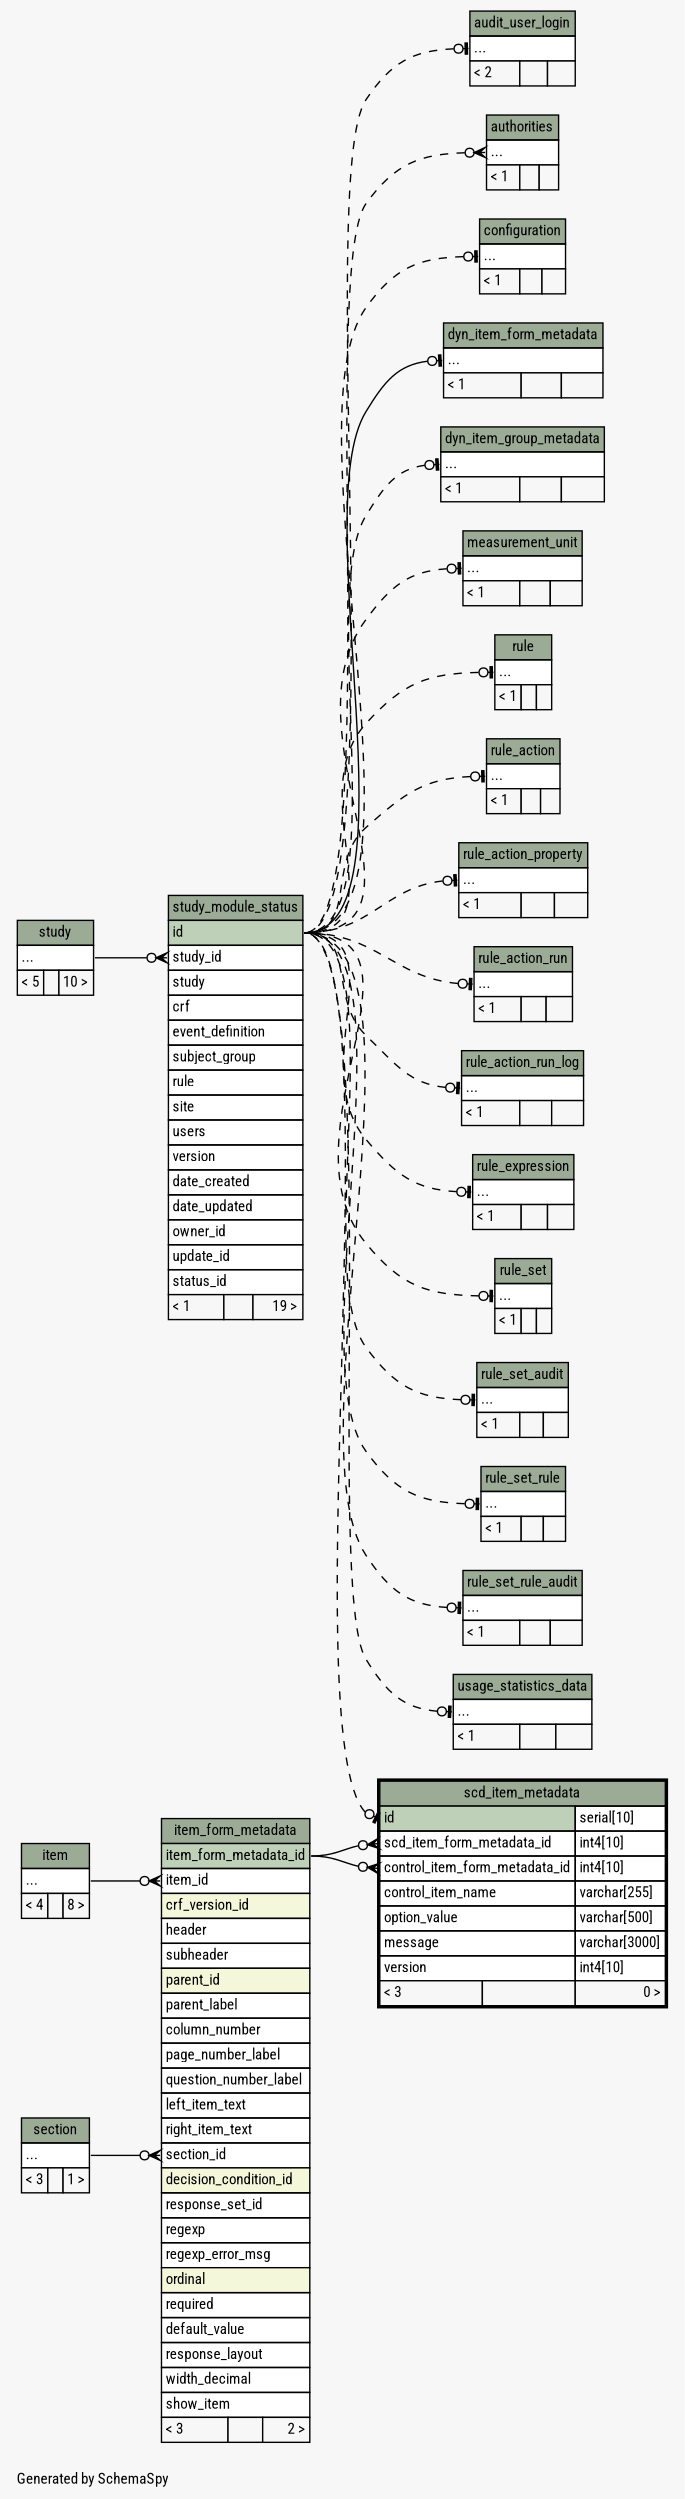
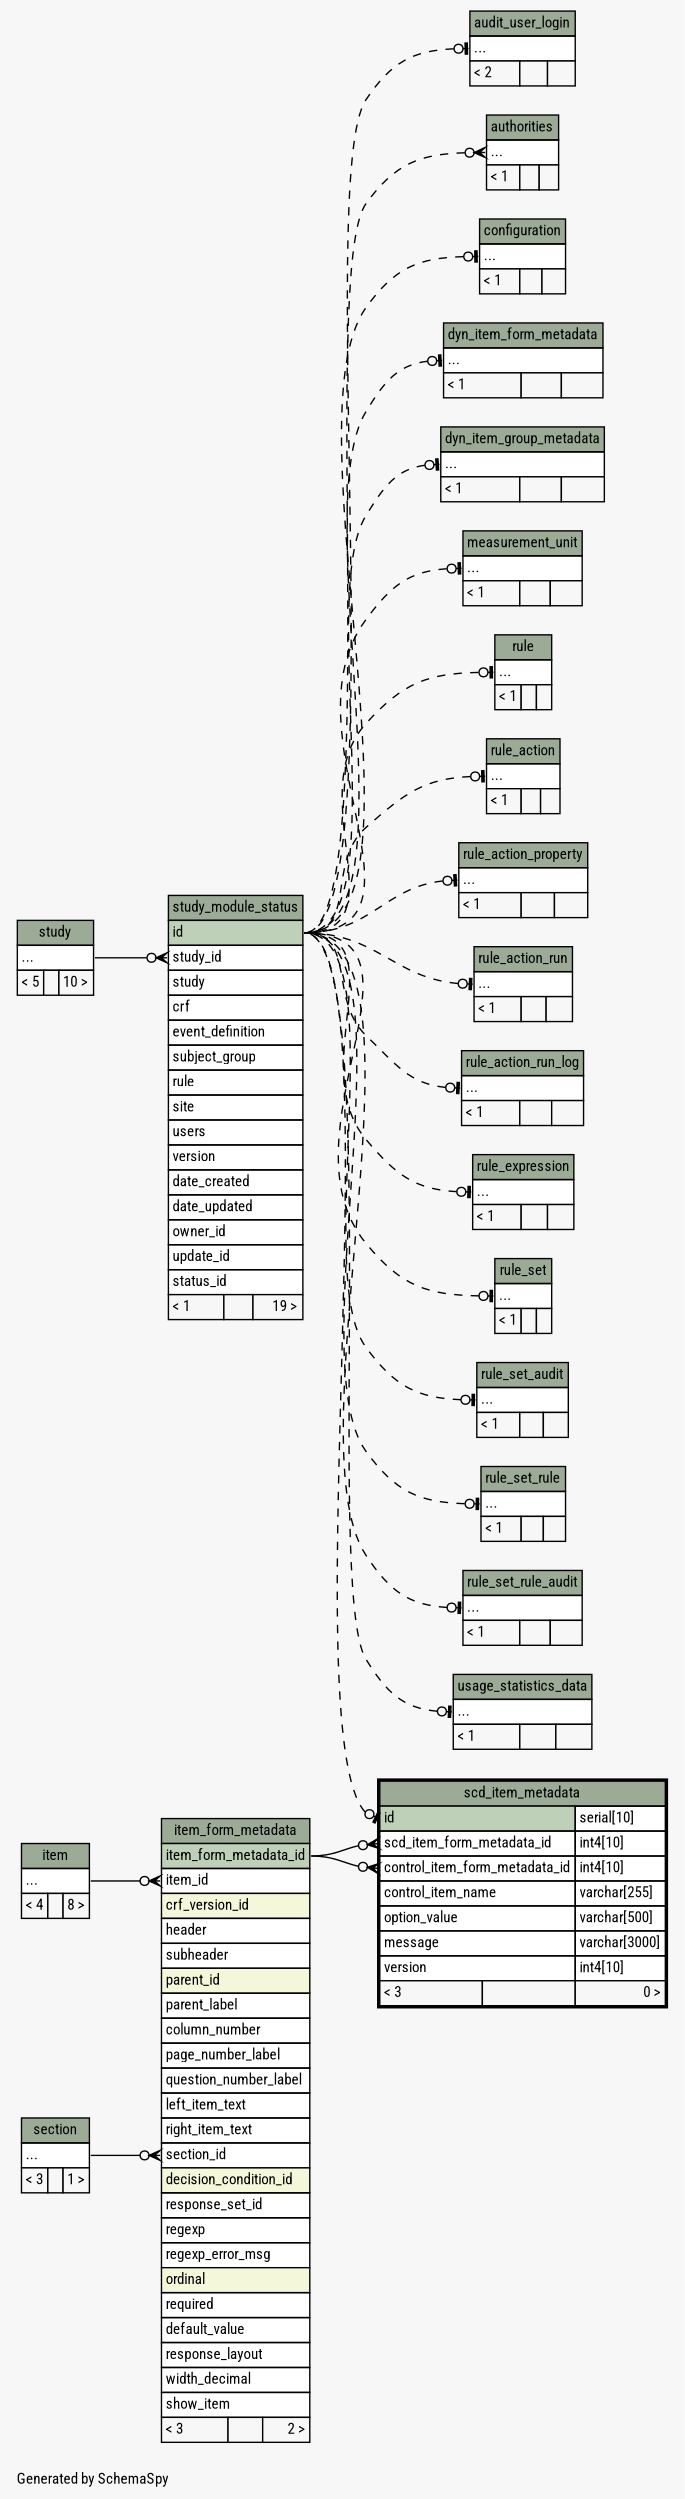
  digraph {
    bgcolor="#f7f7f7"
    fontname="Roboto Condensed"
    fontsize=11
    label="\nGenerated by SchemaSpy"
    labeljust=l
    nodesep=0.18
    rankdir=RL
    ranksep=0.46
    node [fontname="Roboto Condensed" fontsize=11 shape=plaintext]
    edge [arrowhead=none arrowsize=0.8 arrowtail=teeodot dir=back fontname="Roboto Condensed" headport="id:e" style=dashed tailport="elipses:w"]
    n1 [label=<     <TABLE BORDER="0" CELLBORDER="1" CELLSPACING="0" BGCOLOR="#ffffff">       <TR><TD COLSPAN="3" BGCOLOR="#9bab96" ALIGN="CENTER">audit_user_login</TD></TR>       <TR><TD PORT="elipses" COLSPAN="3" ALIGN="LEFT">...</TD></TR>       <TR><TD ALIGN="LEFT" BGCOLOR="#f7f7f7">&lt; 2</TD><TD ALIGN="RIGHT" BGCOLOR="#f7f7f7">  </TD><TD ALIGN="RIGHT" BGCOLOR="#f7f7f7">  </TD></TR>     </TABLE>>]
    n2 [label=<     <TABLE BORDER="0" CELLBORDER="1" CELLSPACING="0" BGCOLOR="#ffffff">       <TR><TD COLSPAN="3" BGCOLOR="#9bab96" ALIGN="CENTER">study_module_status</TD></TR>       <TR><TD PORT="id" COLSPAN="3" BGCOLOR="#bed1b8" ALIGN="LEFT">id</TD></TR>       <TR><TD PORT="study_id" COLSPAN="3" ALIGN="LEFT">study_id</TD></TR>       <TR><TD PORT="study" COLSPAN="3" ALIGN="LEFT">study</TD></TR>       <TR><TD PORT="crf" COLSPAN="3" ALIGN="LEFT">crf</TD></TR>       <TR><TD PORT="event_definition" COLSPAN="3" ALIGN="LEFT">event_definition</TD></TR>       <TR><TD PORT="subject_group" COLSPAN="3" ALIGN="LEFT">subject_group</TD></TR>       <TR><TD PORT="rule" COLSPAN="3" ALIGN="LEFT">rule</TD></TR>       <TR><TD PORT="site" COLSPAN="3" ALIGN="LEFT">site</TD></TR>       <TR><TD PORT="users" COLSPAN="3" ALIGN="LEFT">users</TD></TR>       <TR><TD PORT="version" COLSPAN="3" ALIGN="LEFT">version</TD></TR>       <TR><TD PORT="date_created" COLSPAN="3" ALIGN="LEFT">date_created</TD></TR>       <TR><TD PORT="date_updated" COLSPAN="3" ALIGN="LEFT">date_updated</TD></TR>       <TR><TD PORT="owner_id" COLSPAN="3" ALIGN="LEFT">owner_id</TD></TR>       <TR><TD PORT="update_id" COLSPAN="3" ALIGN="LEFT">update_id</TD></TR>       <TR><TD PORT="status_id" COLSPAN="3" ALIGN="LEFT">status_id</TD></TR>       <TR><TD ALIGN="LEFT" BGCOLOR="#f7f7f7">&lt; 1</TD><TD ALIGN="RIGHT" BGCOLOR="#f7f7f7">  </TD><TD ALIGN="RIGHT" BGCOLOR="#f7f7f7">19 &gt;</TD></TR>     </TABLE>>]
    n3 [label=<     <TABLE BORDER="0" CELLBORDER="1" CELLSPACING="0" BGCOLOR="#ffffff">       <TR><TD COLSPAN="3" BGCOLOR="#9bab96" ALIGN="CENTER">study</TD></TR>       <TR><TD PORT="elipses" COLSPAN="3" ALIGN="LEFT">...</TD></TR>       <TR><TD ALIGN="LEFT" BGCOLOR="#f7f7f7">&lt; 5</TD><TD ALIGN="RIGHT" BGCOLOR="#f7f7f7">  </TD><TD ALIGN="RIGHT" BGCOLOR="#f7f7f7">10 &gt;</TD></TR>     </TABLE>>]
    n4 [label=<     <TABLE BORDER="0" CELLBORDER="1" CELLSPACING="0" BGCOLOR="#ffffff">       <TR><TD COLSPAN="3" BGCOLOR="#9bab96" ALIGN="CENTER">authorities</TD></TR>       <TR><TD PORT="elipses" COLSPAN="3" ALIGN="LEFT">...</TD></TR>       <TR><TD ALIGN="LEFT" BGCOLOR="#f7f7f7">&lt; 1</TD><TD ALIGN="RIGHT" BGCOLOR="#f7f7f7">  </TD><TD ALIGN="RIGHT" BGCOLOR="#f7f7f7">  </TD></TR>     </TABLE>>]
    n5 [label=<     <TABLE BORDER="0" CELLBORDER="1" CELLSPACING="0" BGCOLOR="#ffffff">       <TR><TD COLSPAN="3" BGCOLOR="#9bab96" ALIGN="CENTER">configuration</TD></TR>       <TR><TD PORT="elipses" COLSPAN="3" ALIGN="LEFT">...</TD></TR>       <TR><TD ALIGN="LEFT" BGCOLOR="#f7f7f7">&lt; 1</TD><TD ALIGN="RIGHT" BGCOLOR="#f7f7f7">  </TD><TD ALIGN="RIGHT" BGCOLOR="#f7f7f7">  </TD></TR>     </TABLE>>]
    n6 [label=<     <TABLE BORDER="0" CELLBORDER="1" CELLSPACING="0" BGCOLOR="#ffffff">       <TR><TD COLSPAN="3" BGCOLOR="#9bab96" ALIGN="CENTER">dyn_item_form_metadata</TD></TR>       <TR><TD PORT="elipses" COLSPAN="3" ALIGN="LEFT">...</TD></TR>       <TR><TD ALIGN="LEFT" BGCOLOR="#f7f7f7">&lt; 1</TD><TD ALIGN="RIGHT" BGCOLOR="#f7f7f7">  </TD><TD ALIGN="RIGHT" BGCOLOR="#f7f7f7">  </TD></TR>     </TABLE>>]
    n7 [label=<     <TABLE BORDER="0" CELLBORDER="1" CELLSPACING="0" BGCOLOR="#ffffff">       <TR><TD COLSPAN="3" BGCOLOR="#9bab96" ALIGN="CENTER">dyn_item_group_metadata</TD></TR>       <TR><TD PORT="elipses" COLSPAN="3" ALIGN="LEFT">...</TD></TR>       <TR><TD ALIGN="LEFT" BGCOLOR="#f7f7f7">&lt; 1</TD><TD ALIGN="RIGHT" BGCOLOR="#f7f7f7">  </TD><TD ALIGN="RIGHT" BGCOLOR="#f7f7f7">  </TD></TR>     </TABLE>>]
    n8 [label=<     <TABLE BORDER="0" CELLBORDER="1" CELLSPACING="0" BGCOLOR="#ffffff">       <TR><TD COLSPAN="3" BGCOLOR="#9bab96" ALIGN="CENTER">item_form_metadata</TD></TR>       <TR><TD PORT="item_form_metadata_id" COLSPAN="3" BGCOLOR="#bed1b8" ALIGN="LEFT">item_form_metadata_id</TD></TR>       <TR><TD PORT="item_id" COLSPAN="3" ALIGN="LEFT">item_id</TD></TR>       <TR><TD PORT="crf_version_id" COLSPAN="3" BGCOLOR="#f4f7da" ALIGN="LEFT">crf_version_id</TD></TR>       <TR><TD PORT="header" COLSPAN="3" ALIGN="LEFT">header</TD></TR>       <TR><TD PORT="subheader" COLSPAN="3" ALIGN="LEFT">subheader</TD></TR>       <TR><TD PORT="parent_id" COLSPAN="3" BGCOLOR="#f4f7da" ALIGN="LEFT">parent_id</TD></TR>       <TR><TD PORT="parent_label" COLSPAN="3" ALIGN="LEFT">parent_label</TD></TR>       <TR><TD PORT="column_number" COLSPAN="3" ALIGN="LEFT">column_number</TD></TR>       <TR><TD PORT="page_number_label" COLSPAN="3" ALIGN="LEFT">page_number_label</TD></TR>       <TR><TD PORT="question_number_label" COLSPAN="3" ALIGN="LEFT">question_number_label</TD></TR>       <TR><TD PORT="left_item_text" COLSPAN="3" ALIGN="LEFT">left_item_text</TD></TR>       <TR><TD PORT="right_item_text" COLSPAN="3" ALIGN="LEFT">right_item_text</TD></TR>       <TR><TD PORT="section_id" COLSPAN="3" ALIGN="LEFT">section_id</TD></TR>       <TR><TD PORT="decision_condition_id" COLSPAN="3" BGCOLOR="#f4f7da" ALIGN="LEFT">decision_condition_id</TD></TR>       <TR><TD PORT="response_set_id" COLSPAN="3" ALIGN="LEFT">response_set_id</TD></TR>       <TR><TD PORT="regexp" COLSPAN="3" ALIGN="LEFT">regexp</TD></TR>       <TR><TD PORT="regexp_error_msg" COLSPAN="3" ALIGN="LEFT">regexp_error_msg</TD></TR>       <TR><TD PORT="ordinal" COLSPAN="3" BGCOLOR="#f4f7da" ALIGN="LEFT">ordinal</TD></TR>       <TR><TD PORT="required" COLSPAN="3" ALIGN="LEFT">required</TD></TR>       <TR><TD PORT="default_value" COLSPAN="3" ALIGN="LEFT">default_value</TD></TR>       <TR><TD PORT="response_layout" COLSPAN="3" ALIGN="LEFT">response_layout</TD></TR>       <TR><TD PORT="width_decimal" COLSPAN="3" ALIGN="LEFT">width_decimal</TD></TR>       <TR><TD PORT="show_item" COLSPAN="3" ALIGN="LEFT">show_item</TD></TR>       <TR><TD ALIGN="LEFT" BGCOLOR="#f7f7f7">&lt; 3</TD><TD ALIGN="RIGHT" BGCOLOR="#f7f7f7">  </TD><TD ALIGN="RIGHT" BGCOLOR="#f7f7f7">2 &gt;</TD></TR>     </TABLE>>]
    n9 [label=<     <TABLE BORDER="0" CELLBORDER="1" CELLSPACING="0" BGCOLOR="#ffffff">       <TR><TD COLSPAN="3" BGCOLOR="#9bab96" ALIGN="CENTER">item</TD></TR>       <TR><TD PORT="elipses" COLSPAN="3" ALIGN="LEFT">...</TD></TR>       <TR><TD ALIGN="LEFT" BGCOLOR="#f7f7f7">&lt; 4</TD><TD ALIGN="RIGHT" BGCOLOR="#f7f7f7">  </TD><TD ALIGN="RIGHT" BGCOLOR="#f7f7f7">8 &gt;</TD></TR>     </TABLE>>]
    n10 [label=<     <TABLE BORDER="0" CELLBORDER="1" CELLSPACING="0" BGCOLOR="#ffffff">       <TR><TD COLSPAN="3" BGCOLOR="#9bab96" ALIGN="CENTER">section</TD></TR>       <TR><TD PORT="elipses" COLSPAN="3" ALIGN="LEFT">...</TD></TR>       <TR><TD ALIGN="LEFT" BGCOLOR="#f7f7f7">&lt; 3</TD><TD ALIGN="RIGHT" BGCOLOR="#f7f7f7">  </TD><TD ALIGN="RIGHT" BGCOLOR="#f7f7f7">1 &gt;</TD></TR>     </TABLE>>]
    n11 [label=<     <TABLE BORDER="0" CELLBORDER="1" CELLSPACING="0" BGCOLOR="#ffffff">       <TR><TD COLSPAN="3" BGCOLOR="#9bab96" ALIGN="CENTER">measurement_unit</TD></TR>       <TR><TD PORT="elipses" COLSPAN="3" ALIGN="LEFT">...</TD></TR>       <TR><TD ALIGN="LEFT" BGCOLOR="#f7f7f7">&lt; 1</TD><TD ALIGN="RIGHT" BGCOLOR="#f7f7f7">  </TD><TD ALIGN="RIGHT" BGCOLOR="#f7f7f7">  </TD></TR>     </TABLE>>]
    n12 [label=<     <TABLE BORDER="0" CELLBORDER="1" CELLSPACING="0" BGCOLOR="#ffffff">       <TR><TD COLSPAN="3" BGCOLOR="#9bab96" ALIGN="CENTER">rule</TD></TR>       <TR><TD PORT="elipses" COLSPAN="3" ALIGN="LEFT">...</TD></TR>       <TR><TD ALIGN="LEFT" BGCOLOR="#f7f7f7">&lt; 1</TD><TD ALIGN="RIGHT" BGCOLOR="#f7f7f7">  </TD><TD ALIGN="RIGHT" BGCOLOR="#f7f7f7">  </TD></TR>     </TABLE>>]
    n13 [label=<     <TABLE BORDER="0" CELLBORDER="1" CELLSPACING="0" BGCOLOR="#ffffff">       <TR><TD COLSPAN="3" BGCOLOR="#9bab96" ALIGN="CENTER">rule_action</TD></TR>       <TR><TD PORT="elipses" COLSPAN="3" ALIGN="LEFT">...</TD></TR>       <TR><TD ALIGN="LEFT" BGCOLOR="#f7f7f7">&lt; 1</TD><TD ALIGN="RIGHT" BGCOLOR="#f7f7f7">  </TD><TD ALIGN="RIGHT" BGCOLOR="#f7f7f7">  </TD></TR>     </TABLE>>]
    n14 [label=<     <TABLE BORDER="0" CELLBORDER="1" CELLSPACING="0" BGCOLOR="#ffffff">       <TR><TD COLSPAN="3" BGCOLOR="#9bab96" ALIGN="CENTER">rule_action_property</TD></TR>       <TR><TD PORT="elipses" COLSPAN="3" ALIGN="LEFT">...</TD></TR>       <TR><TD ALIGN="LEFT" BGCOLOR="#f7f7f7">&lt; 1</TD><TD ALIGN="RIGHT" BGCOLOR="#f7f7f7">  </TD><TD ALIGN="RIGHT" BGCOLOR="#f7f7f7">  </TD></TR>     </TABLE>>]
    n15 [label=<     <TABLE BORDER="0" CELLBORDER="1" CELLSPACING="0" BGCOLOR="#ffffff">       <TR><TD COLSPAN="3" BGCOLOR="#9bab96" ALIGN="CENTER">rule_action_run</TD></TR>       <TR><TD PORT="elipses" COLSPAN="3" ALIGN="LEFT">...</TD></TR>       <TR><TD ALIGN="LEFT" BGCOLOR="#f7f7f7">&lt; 1</TD><TD ALIGN="RIGHT" BGCOLOR="#f7f7f7">  </TD><TD ALIGN="RIGHT" BGCOLOR="#f7f7f7">  </TD></TR>     </TABLE>>]
    n16 [label=<     <TABLE BORDER="0" CELLBORDER="1" CELLSPACING="0" BGCOLOR="#ffffff">       <TR><TD COLSPAN="3" BGCOLOR="#9bab96" ALIGN="CENTER">rule_action_run_log</TD></TR>       <TR><TD PORT="elipses" COLSPAN="3" ALIGN="LEFT">...</TD></TR>       <TR><TD ALIGN="LEFT" BGCOLOR="#f7f7f7">&lt; 1</TD><TD ALIGN="RIGHT" BGCOLOR="#f7f7f7">  </TD><TD ALIGN="RIGHT" BGCOLOR="#f7f7f7">  </TD></TR>     </TABLE>>]
    n17 [label=<     <TABLE BORDER="0" CELLBORDER="1" CELLSPACING="0" BGCOLOR="#ffffff">       <TR><TD COLSPAN="3" BGCOLOR="#9bab96" ALIGN="CENTER">rule_expression</TD></TR>       <TR><TD PORT="elipses" COLSPAN="3" ALIGN="LEFT">...</TD></TR>       <TR><TD ALIGN="LEFT" BGCOLOR="#f7f7f7">&lt; 1</TD><TD ALIGN="RIGHT" BGCOLOR="#f7f7f7">  </TD><TD ALIGN="RIGHT" BGCOLOR="#f7f7f7">  </TD></TR>     </TABLE>>]
    n18 [label=<     <TABLE BORDER="0" CELLBORDER="1" CELLSPACING="0" BGCOLOR="#ffffff">       <TR><TD COLSPAN="3" BGCOLOR="#9bab96" ALIGN="CENTER">rule_set</TD></TR>       <TR><TD PORT="elipses" COLSPAN="3" ALIGN="LEFT">...</TD></TR>       <TR><TD ALIGN="LEFT" BGCOLOR="#f7f7f7">&lt; 1</TD><TD ALIGN="RIGHT" BGCOLOR="#f7f7f7">  </TD><TD ALIGN="RIGHT" BGCOLOR="#f7f7f7">  </TD></TR>     </TABLE>>]
    n19 [label=<     <TABLE BORDER="0" CELLBORDER="1" CELLSPACING="0" BGCOLOR="#ffffff">       <TR><TD COLSPAN="3" BGCOLOR="#9bab96" ALIGN="CENTER">rule_set_audit</TD></TR>       <TR><TD PORT="elipses" COLSPAN="3" ALIGN="LEFT">...</TD></TR>       <TR><TD ALIGN="LEFT" BGCOLOR="#f7f7f7">&lt; 1</TD><TD ALIGN="RIGHT" BGCOLOR="#f7f7f7">  </TD><TD ALIGN="RIGHT" BGCOLOR="#f7f7f7">  </TD></TR>     </TABLE>>]
    n20 [label=<     <TABLE BORDER="0" CELLBORDER="1" CELLSPACING="0" BGCOLOR="#ffffff">       <TR><TD COLSPAN="3" BGCOLOR="#9bab96" ALIGN="CENTER">rule_set_rule</TD></TR>       <TR><TD PORT="elipses" COLSPAN="3" ALIGN="LEFT">...</TD></TR>       <TR><TD ALIGN="LEFT" BGCOLOR="#f7f7f7">&lt; 1</TD><TD ALIGN="RIGHT" BGCOLOR="#f7f7f7">  </TD><TD ALIGN="RIGHT" BGCOLOR="#f7f7f7">  </TD></TR>     </TABLE>>]
    n21 [label=<     <TABLE BORDER="0" CELLBORDER="1" CELLSPACING="0" BGCOLOR="#ffffff">       <TR><TD COLSPAN="3" BGCOLOR="#9bab96" ALIGN="CENTER">rule_set_rule_audit</TD></TR>       <TR><TD PORT="elipses" COLSPAN="3" ALIGN="LEFT">...</TD></TR>       <TR><TD ALIGN="LEFT" BGCOLOR="#f7f7f7">&lt; 1</TD><TD ALIGN="RIGHT" BGCOLOR="#f7f7f7">  </TD><TD ALIGN="RIGHT" BGCOLOR="#f7f7f7">  </TD></TR>     </TABLE>>]
    n22 [label=<     <TABLE BORDER="2" CELLBORDER="1" CELLSPACING="0" BGCOLOR="#ffffff">       <TR><TD COLSPAN="3" BGCOLOR="#9bab96" ALIGN="CENTER">scd_item_metadata</TD></TR>       <TR><TD PORT="id" COLSPAN="2" BGCOLOR="#bed1b8" ALIGN="LEFT">id</TD><TD PORT="id.type" ALIGN="LEFT">serial[10]</TD></TR>       <TR><TD PORT="scd_item_form_metadata_id" COLSPAN="2" ALIGN="LEFT">scd_item_form_metadata_id</TD><TD PORT="scd_item_form_metadata_id.type" ALIGN="LEFT">int4[10]</TD></TR>       <TR><TD PORT="control_item_form_metadata_id" COLSPAN="2" ALIGN="LEFT">control_item_form_metadata_id</TD><TD PORT="control_item_form_metadata_id.type" ALIGN="LEFT">int4[10]</TD></TR>       <TR><TD PORT="control_item_name" COLSPAN="2" ALIGN="LEFT">control_item_name</TD><TD PORT="control_item_name.type" ALIGN="LEFT">varchar[255]</TD></TR>       <TR><TD PORT="option_value" COLSPAN="2" ALIGN="LEFT">option_value</TD><TD PORT="option_value.type" ALIGN="LEFT">varchar[500]</TD></TR>       <TR><TD PORT="message" COLSPAN="2" ALIGN="LEFT">message</TD><TD PORT="message.type" ALIGN="LEFT">varchar[3000]</TD></TR>       <TR><TD PORT="version" COLSPAN="2" ALIGN="LEFT">version</TD><TD PORT="version.type" ALIGN="LEFT">int4[10]</TD></TR>       <TR><TD ALIGN="LEFT" BGCOLOR="#f7f7f7">&lt; 3</TD><TD ALIGN="RIGHT" BGCOLOR="#f7f7f7">  </TD><TD ALIGN="RIGHT" BGCOLOR="#f7f7f7">0 &gt;</TD></TR>     </TABLE>>]
    n23 [label=<     <TABLE BORDER="0" CELLBORDER="1" CELLSPACING="0" BGCOLOR="#ffffff">       <TR><TD COLSPAN="3" BGCOLOR="#9bab96" ALIGN="CENTER">usage_statistics_data</TD></TR>       <TR><TD PORT="elipses" COLSPAN="3" ALIGN="LEFT">...</TD></TR>       <TR><TD ALIGN="LEFT" BGCOLOR="#f7f7f7">&lt; 1</TD><TD ALIGN="RIGHT" BGCOLOR="#f7f7f7">  </TD><TD ALIGN="RIGHT" BGCOLOR="#f7f7f7">  </TD></TR>     </TABLE>>]
    n1 -> n2
    n2 -> n3 [arrowtail=crowodot headport="elipses:e" tailport="study_id:w" style=""]
    n4 -> n2 [arrowtail=crowodot]
    n5 -> n2
-   n6 -> n2 [style=solid]
+   n6 -> n2
    n7 -> n2
    n8 -> n9 [arrowtail=crowodot headport="elipses:e" tailport="item_id:w" style=""]
    n8 -> n10 [arrowtail=crowodot headport="elipses:e" tailport="section_id:w" style=""]
    n11 -> n2
    n12 -> n2
    n13 -> n2
    n14 -> n2
    n15 -> n2
    n16 -> n2
    n17 -> n2
    n18 -> n2
    n19 -> n2
    n20 -> n2
    n21 -> n2
    n22 -> n2 [tailport="id:w"]
    n22 -> n8 [arrowtail=crowodot headport="item_form_metadata_id:e" tailport="control_item_form_metadata_id:w" style=""]
    n22 -> n8 [arrowtail=crowodot headport="item_form_metadata_id:e" tailport="scd_item_form_metadata_id:w" style=""]
    n23 -> n2
  }
